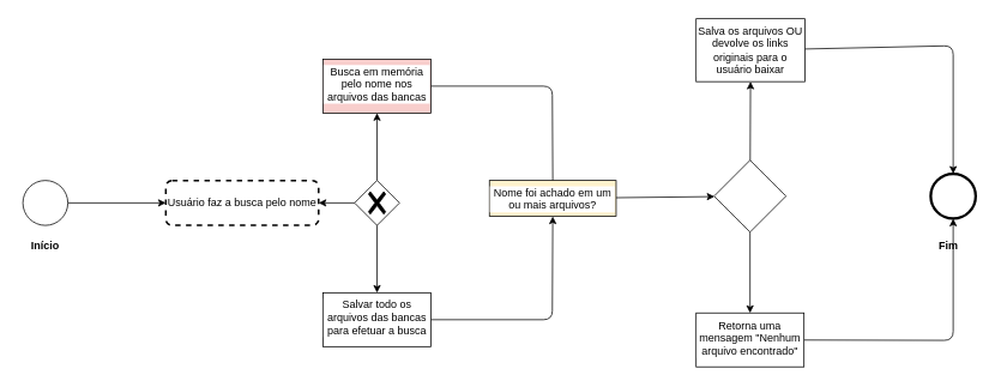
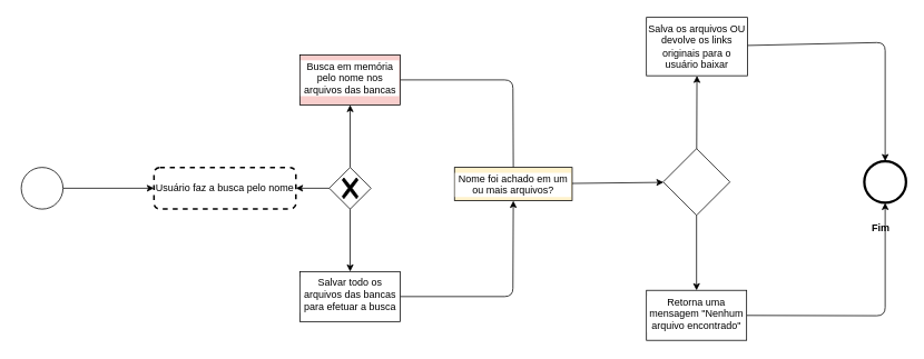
  <mxCell id="0" />
  <mxCell id="1" parent="0" />
  <mxCell id="2" value="Usuário faz a busca pelo nome" style="rounded=1;whiteSpace=wrap;html=1;absoluteArcSize=1;arcSize=14;strokeWidth=2;dashed=1;" vertex="1" parent="1"><mxGeometry x="184" y="200" width="170" height="50" as="geometry" /></mxCell>
  <mxCell id="3" style="edgeStyle=none;html=1;entryX=1;entryY=0.5;entryDx=0;entryDy=0;" edge="1" parent="1" source="6" target="2"><mxGeometry relative="1" as="geometry" /></mxCell>
  <mxCell id="4" value="" style="edgeStyle=none;html=1;" edge="1" parent="1" source="6" target="8"><mxGeometry relative="1" as="geometry" /></mxCell>
  <mxCell id="5" value="" style="edgeStyle=none;html=1;" edge="1" parent="1" source="6" target="10"><mxGeometry relative="1" as="geometry" /></mxCell>
  <mxCell id="6" value="" style="points=[[0.25,0.25,0],[0.5,0,0],[0.75,0.25,0],[1,0.5,0],[0.75,0.75,0],[0.5,1,0],[0.25,0.75,0],[0,0.5,0]];shape=mxgraph.bpmn.gateway2;html=1;verticalLabelPosition=bottom;labelBackgroundColor=#ffffff;verticalAlign=top;align=center;perimeter=rhombusPerimeter;outlineConnect=0;outline=none;symbol=none;gwType=exclusive;" vertex="1" parent="1"><mxGeometry x="394" y="200" width="50" height="50" as="geometry" /></mxCell>
  <mxCell id="7" style="edgeStyle=none;html=1;entryX=0.5;entryY=0;entryDx=0;entryDy=0;endArrow=none;" edge="1" parent="1" source="8" target="12"><mxGeometry relative="1" as="geometry"><mxPoint x="614" y="210" as="targetPoint" /><Array as="points"><mxPoint x="614" y="95" /></Array></mxGeometry></mxCell>
  <mxCell id="8" value="Busca em memória pelo nome nos arquivos das bancas" style="whiteSpace=wrap;html=1;verticalAlign=top;labelBackgroundColor=#ffffff;fillColor=#f8cecc;" vertex="1" parent="1"><mxGeometry x="359" y="65" width="120" height="60" as="geometry" /></mxCell>
  <mxCell id="9" style="edgeStyle=none;html=1;entryX=0.5;entryY=1;entryDx=0;entryDy=0;" edge="1" parent="1" source="10" target="12"><mxGeometry relative="1" as="geometry"><Array as="points"><mxPoint x="614" y="355" /></Array></mxGeometry></mxCell>
  <mxCell id="10" value="Salvar todo os arquivos das bancas para efetuar a busca" style="whiteSpace=wrap;html=1;verticalAlign=top;labelBackgroundColor=#ffffff;" vertex="1" parent="1"><mxGeometry x="359" y="325" width="120" height="60" as="geometry" /></mxCell>
  <mxCell id="11" value="" style="edgeStyle=none;html=1;" edge="1" parent="1" source="12" target="15"><mxGeometry relative="1" as="geometry" /></mxCell>
  <mxCell id="12" value="Nome foi achado em um ou mais arquivos?" style="whiteSpace=wrap;html=1;verticalAlign=top;labelBackgroundColor=#ffffff;fillColor=#fff2cc;" vertex="1" parent="1"><mxGeometry x="544" y="200" width="141" height="40" as="geometry" /></mxCell>
  <mxCell id="13" value="" style="edgeStyle=none;html=1;" edge="1" parent="1" source="15" target="19"><mxGeometry relative="1" as="geometry" /></mxCell>
  <mxCell id="14" style="edgeStyle=none;html=1;entryX=0.5;entryY=1;entryDx=0;entryDy=0;" edge="1" parent="1" source="15" target="17"><mxGeometry relative="1" as="geometry" /></mxCell>
  <mxCell id="15" value="" style="rhombus;whiteSpace=wrap;html=1;verticalAlign=top;labelBackgroundColor=#ffffff;" vertex="1" parent="1"><mxGeometry x="794" y="177.5" width="80" height="80" as="geometry" /></mxCell>
  <mxCell id="16" style="edgeStyle=none;html=1;entryX=0.5;entryY=0;entryDx=0;entryDy=0;entryPerimeter=0;" edge="1" parent="1" source="17" target="23"><mxGeometry relative="1" as="geometry"><Array as="points"><mxPoint x="1060" y="50" /></Array></mxGeometry></mxCell>
  <mxCell id="17" value="Salva os arquivos OU devolve os links originais para o usuário baixar" style="whiteSpace=wrap;html=1;verticalAlign=top;labelBackgroundColor=#ffffff;" vertex="1" parent="1"><mxGeometry x="774" y="20" width="121" height="70" as="geometry" /></mxCell>
  <mxCell id="18" style="edgeStyle=none;html=1;entryX=0.5;entryY=1;entryDx=0;entryDy=0;entryPerimeter=0;" edge="1" parent="1" source="19" target="23"><mxGeometry relative="1" as="geometry"><Array as="points"><mxPoint x="1060" y="378" /></Array></mxGeometry></mxCell>
  <mxCell id="19" value="Retorna uma mensagem &quot;Nenhum arquivo encontrado&quot;" style="whiteSpace=wrap;html=1;verticalAlign=top;labelBackgroundColor=#ffffff;" vertex="1" parent="1"><mxGeometry x="774" y="347.5" width="120" height="60" as="geometry" /></mxCell>
  <mxCell id="20" style="edgeStyle=none;html=1;entryX=0;entryY=0.5;entryDx=0;entryDy=0;" edge="1" parent="1" source="21" target="2"><mxGeometry relative="1" as="geometry" /></mxCell>
  <mxCell id="21" value="" style="points=[[0.145,0.145,0],[0.5,0,0],[0.855,0.145,0],[1,0.5,0],[0.855,0.855,0],[0.5,1,0],[0.145,0.855,0],[0,0.5,0]];shape=mxgraph.bpmn.event;html=1;verticalLabelPosition=bottom;labelBackgroundColor=#ffffff;verticalAlign=top;align=center;perimeter=ellipsePerimeter;outlineConnect=0;aspect=fixed;outline=standard;symbol=general;" vertex="1" parent="1"><mxGeometry x="25" y="200" width="50" height="50" as="geometry" /></mxCell>
- <mxCell id="22" value="&lt;b&gt;Início&lt;/b&gt;" style="text;strokeColor=none;align=center;fillColor=none;html=1;verticalAlign=middle;whiteSpace=wrap;rounded=0;" vertex="1" parent="1"><mxGeometry x="20" y="257.5" width="60" height="30" as="geometry" /></mxCell>
  <mxCell id="23" value="" style="points=[[0.145,0.145,0],[0.5,0,0],[0.855,0.145,0],[1,0.5,0],[0.855,0.855,0],[0.5,1,0],[0.145,0.855,0],[0,0.5,0]];shape=mxgraph.bpmn.event;html=1;verticalLabelPosition=bottom;labelBackgroundColor=#ffffff;verticalAlign=top;align=center;perimeter=ellipsePerimeter;outlineConnect=0;aspect=fixed;outline=end;symbol=terminate2;" vertex="1" parent="1"><mxGeometry x="1035" y="192.5" width="50" height="50" as="geometry" /></mxCell>
  <mxCell id="24" value="&lt;b&gt;Fim&lt;/b&gt;" style="text;strokeColor=none;align=center;fillColor=none;html=1;verticalAlign=middle;whiteSpace=wrap;rounded=0;" vertex="1" parent="1"><mxGeometry x="1025" y="257.5" width="60" height="30" as="geometry" /></mxCell>
